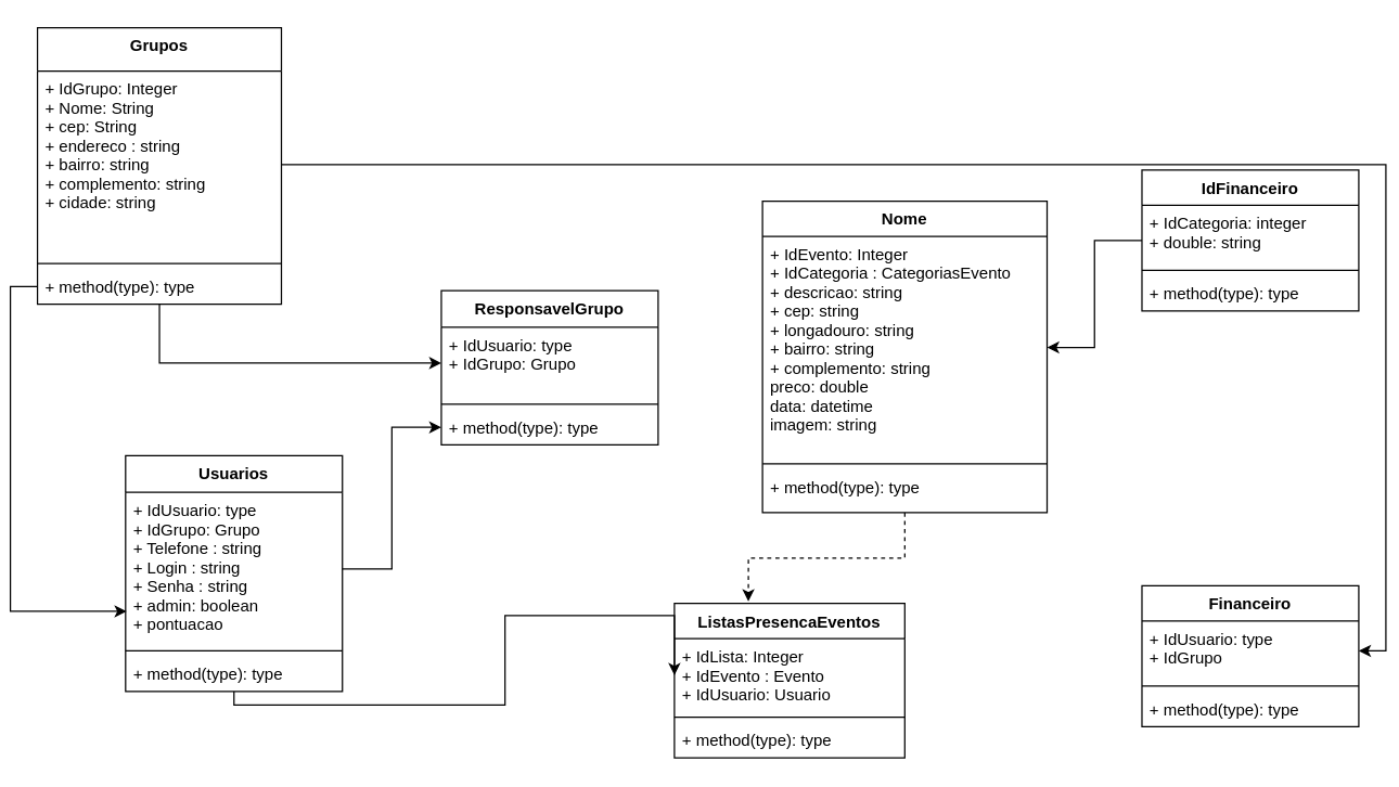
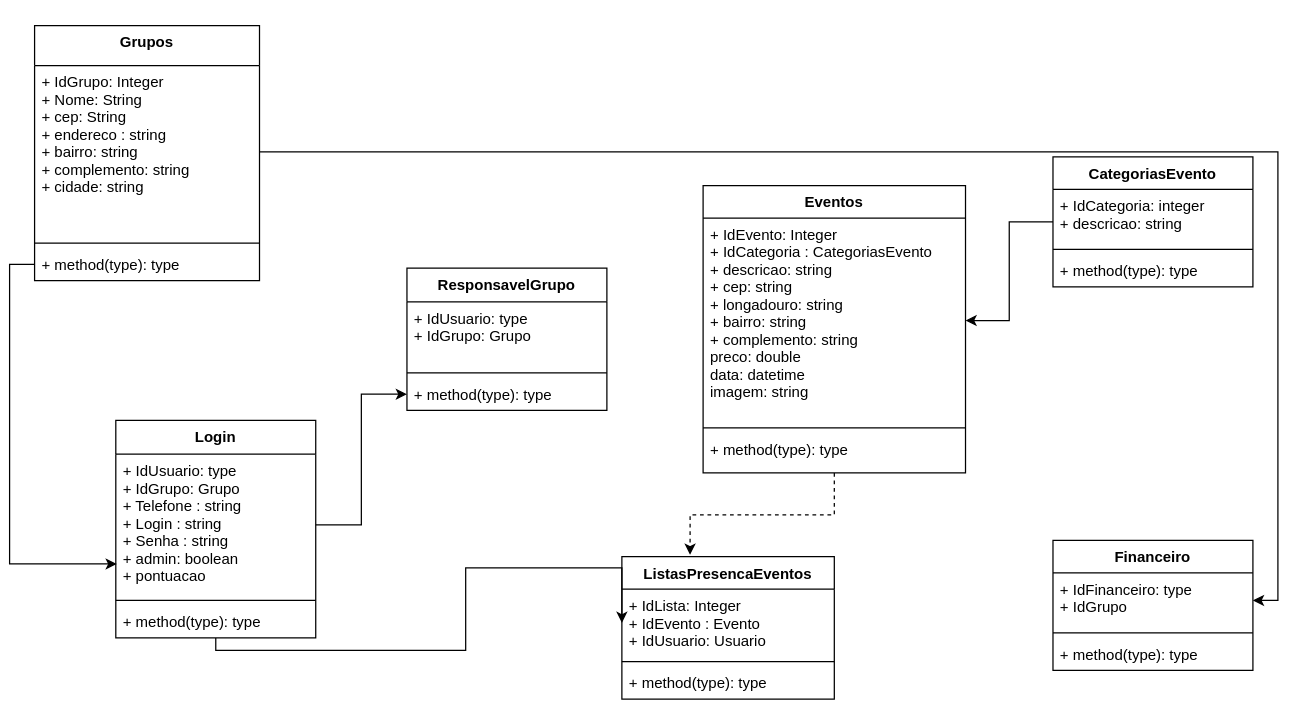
  <mxCell id="0" />
  <mxCell id="1" parent="0" />
- <mxCell id="2" value="Usuarios" style="swimlane;fontStyle=1;align=center;verticalAlign=top;childLayout=stackLayout;horizontal=1;startSize=27;horizontalStack=0;resizeParent=1;resizeParentMax=0;resizeLast=0;collapsible=1;marginBottom=0;" parent="1" vertex="1"><mxGeometry x="85" y="336" width="160" height="174" as="geometry"><mxRectangle x="50" y="40" width="80" height="26" as="alternateBounds" /></mxGeometry></mxCell>
+ <mxCell id="2" value="Login" style="swimlane;fontStyle=1;align=center;verticalAlign=top;childLayout=stackLayout;horizontal=1;startSize=27;horizontalStack=0;resizeParent=1;resizeParentMax=0;resizeLast=0;collapsible=1;marginBottom=0;" parent="1" vertex="1"><mxGeometry x="85" y="336" width="160" height="174" as="geometry"><mxRectangle x="50" y="40" width="80" height="26" as="alternateBounds" /></mxGeometry></mxCell>
  <mxCell id="3" value="+ IdUsuario: type&#10;+ IdGrupo: Grupo&#10;+ Telefone : string&#10;+ Login : string&#10;+ Senha : string&#10;+ admin: boolean&#10;+ pontuacao" style="text;strokeColor=none;fillColor=none;align=left;verticalAlign=top;spacingLeft=4;spacingRight=4;overflow=hidden;rotatable=0;points=[[0,0.5],[1,0.5]];portConstraint=eastwest;" parent="2" vertex="1"><mxGeometry y="27" width="160" height="113" as="geometry" /></mxCell>
  <mxCell id="4" value="" style="line;strokeWidth=1;fillColor=none;align=left;verticalAlign=middle;spacingTop=-1;spacingLeft=3;spacingRight=3;rotatable=0;labelPosition=right;points=[];portConstraint=eastwest;" parent="2" vertex="1"><mxGeometry y="140" width="160" height="8" as="geometry" /></mxCell>
  <mxCell id="5" value="+ method(type): type" style="text;strokeColor=none;fillColor=none;align=left;verticalAlign=top;spacingLeft=4;spacingRight=4;overflow=hidden;rotatable=0;points=[[0,0.5],[1,0.5]];portConstraint=eastwest;" parent="2" vertex="1"><mxGeometry y="148" width="160" height="26" as="geometry" /></mxCell>
  <mxCell id="6" value="" style="edgeStyle=orthogonalEdgeStyle;rounded=0;orthogonalLoop=1;jettySize=auto;html=1;" parent="1" source="7" target="22" edge="1"><mxGeometry relative="1" as="geometry" /></mxCell>
- <mxCell id="7" value="IdFinanceiro" style="swimlane;fontStyle=1;align=center;verticalAlign=top;childLayout=stackLayout;horizontal=1;startSize=26;horizontalStack=0;resizeParent=1;resizeParentMax=0;resizeLast=0;collapsible=1;marginBottom=0;" parent="1" vertex="1"><mxGeometry x="835" y="125" width="160" height="104" as="geometry" /></mxCell>
- <mxCell id="8" value="+ IdCategoria: integer&#10;+ double: string&#10;" style="text;strokeColor=none;fillColor=none;align=left;verticalAlign=top;spacingLeft=4;spacingRight=4;overflow=hidden;rotatable=0;points=[[0,0.5],[1,0.5]];portConstraint=eastwest;" parent="7" vertex="1"><mxGeometry y="26" width="160" height="44" as="geometry" /></mxCell>
+ <mxCell id="7" value="CategoriasEvento" style="swimlane;fontStyle=1;align=center;verticalAlign=top;childLayout=stackLayout;horizontal=1;startSize=26;horizontalStack=0;resizeParent=1;resizeParentMax=0;resizeLast=0;collapsible=1;marginBottom=0;" parent="1" vertex="1"><mxGeometry x="835" y="125" width="160" height="104" as="geometry" /></mxCell>
+ <mxCell id="8" value="+ IdCategoria: integer&#10;+ descricao: string&#10;" style="text;strokeColor=none;fillColor=none;align=left;verticalAlign=top;spacingLeft=4;spacingRight=4;overflow=hidden;rotatable=0;points=[[0,0.5],[1,0.5]];portConstraint=eastwest;" parent="7" vertex="1"><mxGeometry y="26" width="160" height="44" as="geometry" /></mxCell>
  <mxCell id="9" value="" style="line;strokeWidth=1;fillColor=none;align=left;verticalAlign=middle;spacingTop=-1;spacingLeft=3;spacingRight=3;rotatable=0;labelPosition=right;points=[];portConstraint=eastwest;" parent="7" vertex="1"><mxGeometry y="70" width="160" height="8" as="geometry" /></mxCell>
  <mxCell id="10" value="+ method(type): type" style="text;strokeColor=none;fillColor=none;align=left;verticalAlign=top;spacingLeft=4;spacingRight=4;overflow=hidden;rotatable=0;points=[[0,0.5],[1,0.5]];portConstraint=eastwest;" parent="7" vertex="1"><mxGeometry y="78" width="160" height="26" as="geometry" /></mxCell>
  <mxCell id="11" value="Financeiro" style="swimlane;fontStyle=1;align=center;verticalAlign=top;childLayout=stackLayout;horizontal=1;startSize=26;horizontalStack=0;resizeParent=1;resizeParentMax=0;resizeLast=0;collapsible=1;marginBottom=0;" parent="1" vertex="1"><mxGeometry x="835" y="432" width="160" height="104" as="geometry" /></mxCell>
- <mxCell id="12" value="+ IdUsuario: type&#10;+ IdGrupo&#10;" style="text;strokeColor=none;fillColor=none;align=left;verticalAlign=top;spacingLeft=4;spacingRight=4;overflow=hidden;rotatable=0;points=[[0,0.5],[1,0.5]];portConstraint=eastwest;" parent="11" vertex="1"><mxGeometry y="26" width="160" height="44" as="geometry" /></mxCell>
+ <mxCell id="12" value="+ IdFinanceiro: type&#10;+ IdGrupo&#10;" style="text;strokeColor=none;fillColor=none;align=left;verticalAlign=top;spacingLeft=4;spacingRight=4;overflow=hidden;rotatable=0;points=[[0,0.5],[1,0.5]];portConstraint=eastwest;" parent="11" vertex="1"><mxGeometry y="26" width="160" height="44" as="geometry" /></mxCell>
  <mxCell id="13" value="" style="line;strokeWidth=1;fillColor=none;align=left;verticalAlign=middle;spacingTop=-1;spacingLeft=3;spacingRight=3;rotatable=0;labelPosition=right;points=[];portConstraint=eastwest;" parent="11" vertex="1"><mxGeometry y="70" width="160" height="8" as="geometry" /></mxCell>
  <mxCell id="14" value="+ method(type): type" style="text;strokeColor=none;fillColor=none;align=left;verticalAlign=top;spacingLeft=4;spacingRight=4;overflow=hidden;rotatable=0;points=[[0,0.5],[1,0.5]];portConstraint=eastwest;" parent="11" vertex="1"><mxGeometry y="78" width="160" height="26" as="geometry" /></mxCell>
- <mxCell id="15" value="" style="edgeStyle=orthogonalEdgeStyle;rounded=0;orthogonalLoop=1;jettySize=auto;html=1;" parent="1" source="16" target="30" edge="1"><mxGeometry relative="1" as="geometry" /></mxCell>
  <mxCell id="16" value="Grupos" style="swimlane;fontStyle=1;align=center;verticalAlign=top;childLayout=stackLayout;horizontal=1;startSize=32;horizontalStack=0;resizeParent=1;resizeParentMax=0;resizeLast=0;collapsible=1;marginBottom=0;" parent="1" vertex="1"><mxGeometry x="20" y="20" width="180" height="204" as="geometry" /></mxCell>
  <mxCell id="17" value="+ IdGrupo: Integer&#10;+ Nome: String&#10;+ cep: String&#10;+ endereco : string&#10;+ bairro: string&#10;+ complemento: string&#10;+ cidade: string&#10;&#10;&#10;&#10;" style="text;strokeColor=none;fillColor=none;align=left;verticalAlign=top;spacingLeft=4;spacingRight=4;overflow=hidden;rotatable=0;points=[[0,0.5],[1,0.5]];portConstraint=eastwest;" parent="16" vertex="1"><mxGeometry y="32" width="180" height="138" as="geometry" /></mxCell>
  <mxCell id="18" value="" style="line;strokeWidth=1;fillColor=none;align=left;verticalAlign=middle;spacingTop=-1;spacingLeft=3;spacingRight=3;rotatable=0;labelPosition=right;points=[];portConstraint=eastwest;" parent="16" vertex="1"><mxGeometry y="170" width="180" height="8" as="geometry" /></mxCell>
  <mxCell id="19" value="+ method(type): type" style="text;strokeColor=none;fillColor=none;align=left;verticalAlign=top;spacingLeft=4;spacingRight=4;overflow=hidden;rotatable=0;points=[[0,0.5],[1,0.5]];portConstraint=eastwest;" parent="16" vertex="1"><mxGeometry y="178" width="180" height="26" as="geometry" /></mxCell>
  <mxCell id="20" style="edgeStyle=orthogonalEdgeStyle;rounded=0;orthogonalLoop=1;jettySize=auto;html=1;entryX=0.321;entryY=-0.013;entryDx=0;entryDy=0;entryPerimeter=0;dashed=1;" parent="1" source="21" target="25" edge="1"><mxGeometry relative="1" as="geometry" /></mxCell>
- <mxCell id="21" value="Nome" style="swimlane;fontStyle=1;align=center;verticalAlign=top;childLayout=stackLayout;horizontal=1;startSize=26;horizontalStack=0;resizeParent=1;resizeParentMax=0;resizeLast=0;collapsible=1;marginBottom=0;" parent="1" vertex="1"><mxGeometry x="555" y="148" width="210" height="230" as="geometry" /></mxCell>
+ <mxCell id="21" value="Eventos" style="swimlane;fontStyle=1;align=center;verticalAlign=top;childLayout=stackLayout;horizontal=1;startSize=26;horizontalStack=0;resizeParent=1;resizeParentMax=0;resizeLast=0;collapsible=1;marginBottom=0;" parent="1" vertex="1"><mxGeometry x="555" y="148" width="210" height="230" as="geometry" /></mxCell>
  <mxCell id="22" value="+ IdEvento: Integer&#10;+ IdCategoria : CategoriasEvento&#10;+ descricao: string&#10;+ cep: string&#10;+ longadouro: string&#10;+ bairro: string&#10;+ complemento: string&#10;preco: double&#10;data: datetime&#10;imagem: string&#10;" style="text;strokeColor=none;fillColor=none;align=left;verticalAlign=top;spacingLeft=4;spacingRight=4;overflow=hidden;rotatable=0;points=[[0,0.5],[1,0.5]];portConstraint=eastwest;" parent="21" vertex="1"><mxGeometry y="26" width="210" height="164" as="geometry" /></mxCell>
  <mxCell id="23" value="" style="line;strokeWidth=1;fillColor=none;align=left;verticalAlign=middle;spacingTop=-1;spacingLeft=3;spacingRight=3;rotatable=0;labelPosition=right;points=[];portConstraint=eastwest;" parent="21" vertex="1"><mxGeometry y="190" width="210" height="8" as="geometry" /></mxCell>
  <mxCell id="24" value="+ method(type): type" style="text;strokeColor=none;fillColor=none;align=left;verticalAlign=top;spacingLeft=4;spacingRight=4;overflow=hidden;rotatable=0;points=[[0,0.5],[1,0.5]];portConstraint=eastwest;" parent="21" vertex="1"><mxGeometry y="198" width="210" height="32" as="geometry" /></mxCell>
  <mxCell id="25" value="ListasPresencaEventos&#10;" style="swimlane;fontStyle=1;align=center;verticalAlign=top;childLayout=stackLayout;horizontal=1;startSize=26;horizontalStack=0;resizeParent=1;resizeParentMax=0;resizeLast=0;collapsible=1;marginBottom=0;" parent="1" vertex="1"><mxGeometry x="490" y="445" width="170" height="114" as="geometry" /></mxCell>
  <mxCell id="26" value="+ IdLista: Integer&#10;+ IdEvento : Evento&#10;+ IdUsuario: Usuario&#10;" style="text;strokeColor=none;fillColor=none;align=left;verticalAlign=top;spacingLeft=4;spacingRight=4;overflow=hidden;rotatable=0;points=[[0,0.5],[1,0.5]];portConstraint=eastwest;" parent="25" vertex="1"><mxGeometry y="26" width="170" height="54" as="geometry" /></mxCell>
  <mxCell id="27" value="" style="line;strokeWidth=1;fillColor=none;align=left;verticalAlign=middle;spacingTop=-1;spacingLeft=3;spacingRight=3;rotatable=0;labelPosition=right;points=[];portConstraint=eastwest;" parent="25" vertex="1"><mxGeometry y="80" width="170" height="8" as="geometry" /></mxCell>
  <mxCell id="28" value="+ method(type): type" style="text;strokeColor=none;fillColor=none;align=left;verticalAlign=top;spacingLeft=4;spacingRight=4;overflow=hidden;rotatable=0;points=[[0,0.5],[1,0.5]];portConstraint=eastwest;" parent="25" vertex="1"><mxGeometry y="88" width="170" height="26" as="geometry" /></mxCell>
  <mxCell id="29" value="ResponsavelGrupo" style="swimlane;fontStyle=1;align=center;verticalAlign=top;childLayout=stackLayout;horizontal=1;startSize=27;horizontalStack=0;resizeParent=1;resizeParentMax=0;resizeLast=0;collapsible=1;marginBottom=0;" parent="1" vertex="1"><mxGeometry x="318" y="214" width="160" height="114" as="geometry"><mxRectangle x="50" y="40" width="80" height="26" as="alternateBounds" /></mxGeometry></mxCell>
  <mxCell id="30" value="+ IdUsuario: type&#10;+ IdGrupo: Grupo&#10;" style="text;strokeColor=none;fillColor=none;align=left;verticalAlign=top;spacingLeft=4;spacingRight=4;overflow=hidden;rotatable=0;points=[[0,0.5],[1,0.5]];portConstraint=eastwest;" parent="29" vertex="1"><mxGeometry y="27" width="160" height="53" as="geometry" /></mxCell>
  <mxCell id="31" value="" style="line;strokeWidth=1;fillColor=none;align=left;verticalAlign=middle;spacingTop=-1;spacingLeft=3;spacingRight=3;rotatable=0;labelPosition=right;points=[];portConstraint=eastwest;" parent="29" vertex="1"><mxGeometry y="80" width="160" height="8" as="geometry" /></mxCell>
  <mxCell id="32" value="+ method(type): type" style="text;strokeColor=none;fillColor=none;align=left;verticalAlign=top;spacingLeft=4;spacingRight=4;overflow=hidden;rotatable=0;points=[[0,0.5],[1,0.5]];portConstraint=eastwest;" parent="29" vertex="1"><mxGeometry y="88" width="160" height="26" as="geometry" /></mxCell>
  <mxCell id="33" style="edgeStyle=orthogonalEdgeStyle;rounded=0;orthogonalLoop=1;jettySize=auto;html=1;" parent="1" source="3" target="32" edge="1"><mxGeometry relative="1" as="geometry" /></mxCell>
  <mxCell id="34" style="edgeStyle=orthogonalEdgeStyle;rounded=0;orthogonalLoop=1;jettySize=auto;html=1;exitX=0;exitY=0.5;exitDx=0;exitDy=0;entryX=0.005;entryY=0.777;entryDx=0;entryDy=0;entryPerimeter=0;" parent="1" source="19" target="3" edge="1"><mxGeometry relative="1" as="geometry" /></mxCell>
  <mxCell id="35" style="edgeStyle=orthogonalEdgeStyle;rounded=0;orthogonalLoop=1;jettySize=auto;html=1;entryX=0;entryY=0.5;entryDx=0;entryDy=0;" parent="1" source="5" target="26" edge="1"><mxGeometry relative="1" as="geometry"><Array as="points"><mxPoint x="165" y="520" /><mxPoint x="365" y="520" /><mxPoint x="365" y="454" /></Array></mxGeometry></mxCell>
  <mxCell id="36" style="edgeStyle=orthogonalEdgeStyle;rounded=0;orthogonalLoop=1;jettySize=auto;html=1;entryX=1;entryY=0.5;entryDx=0;entryDy=0;" parent="1" source="17" target="12" edge="1"><mxGeometry relative="1" as="geometry" /></mxCell>
